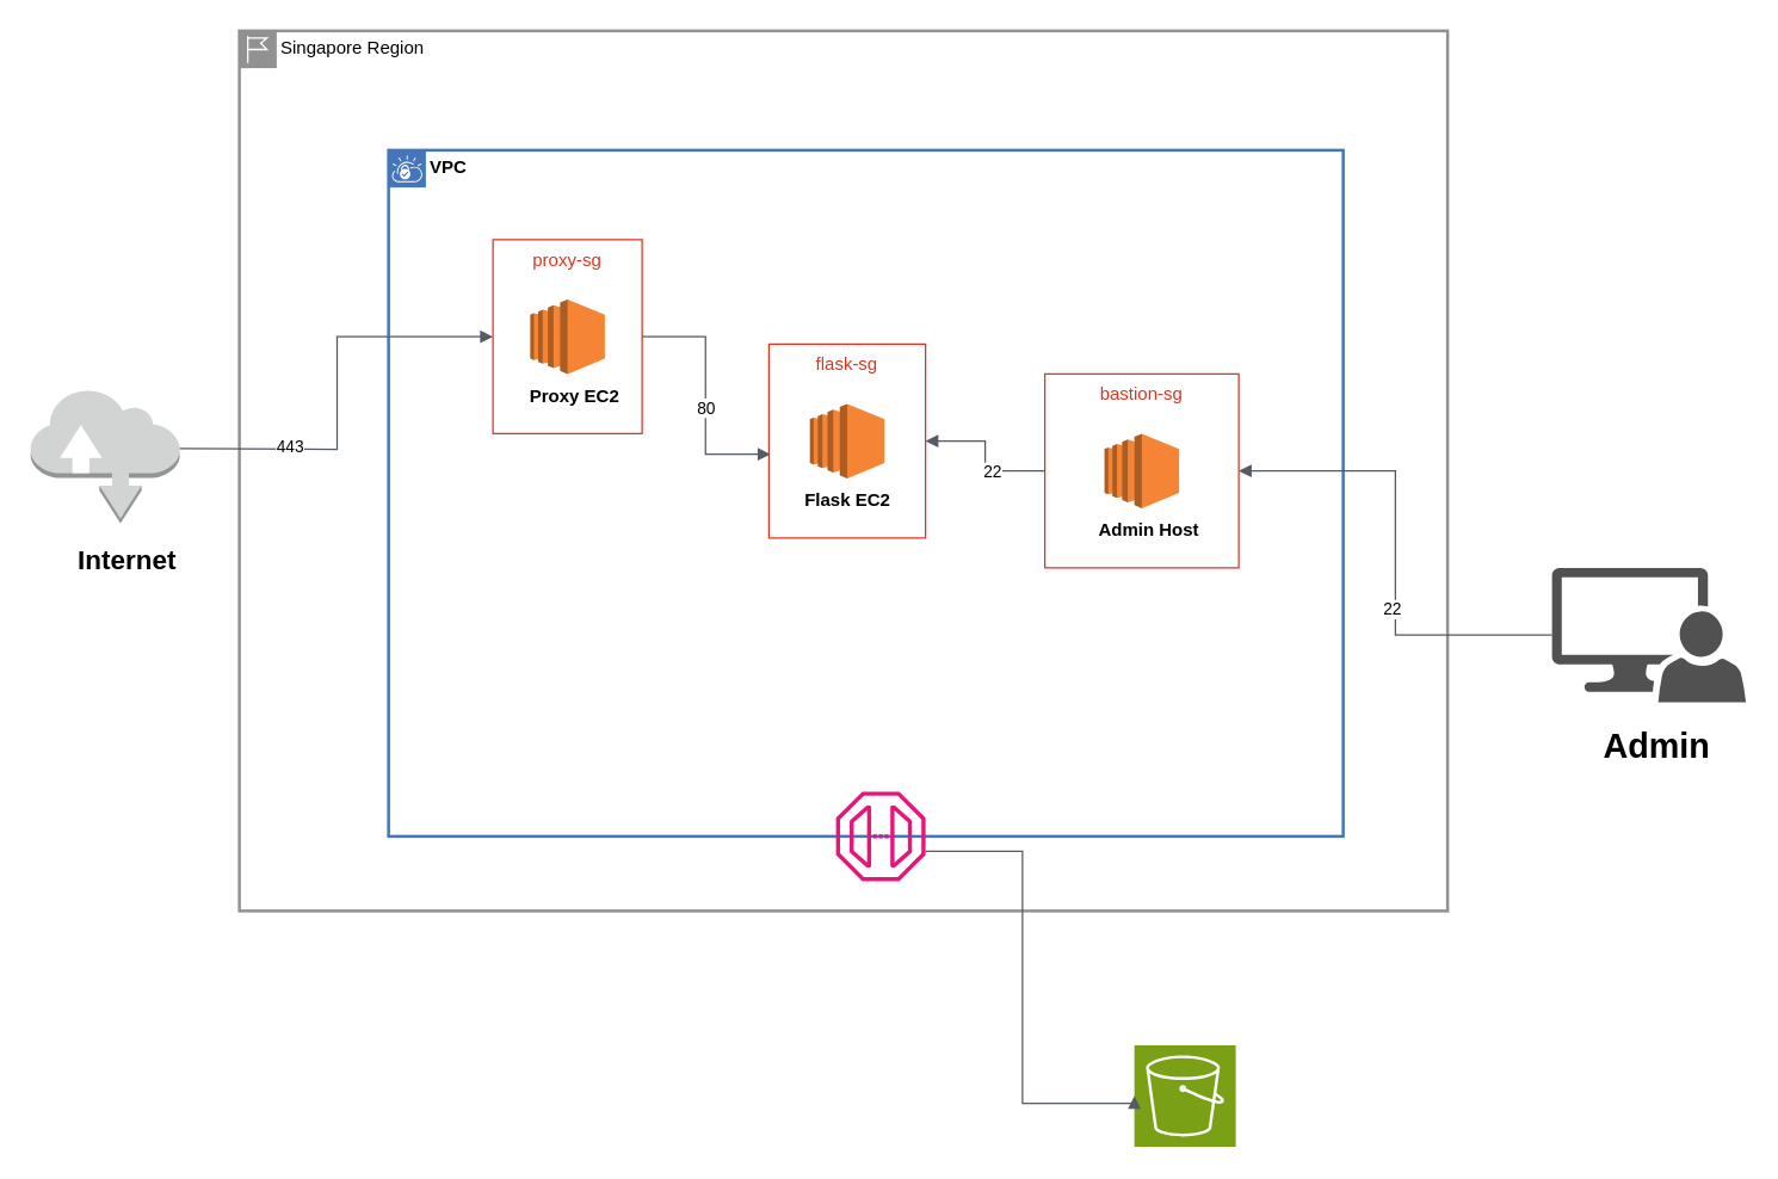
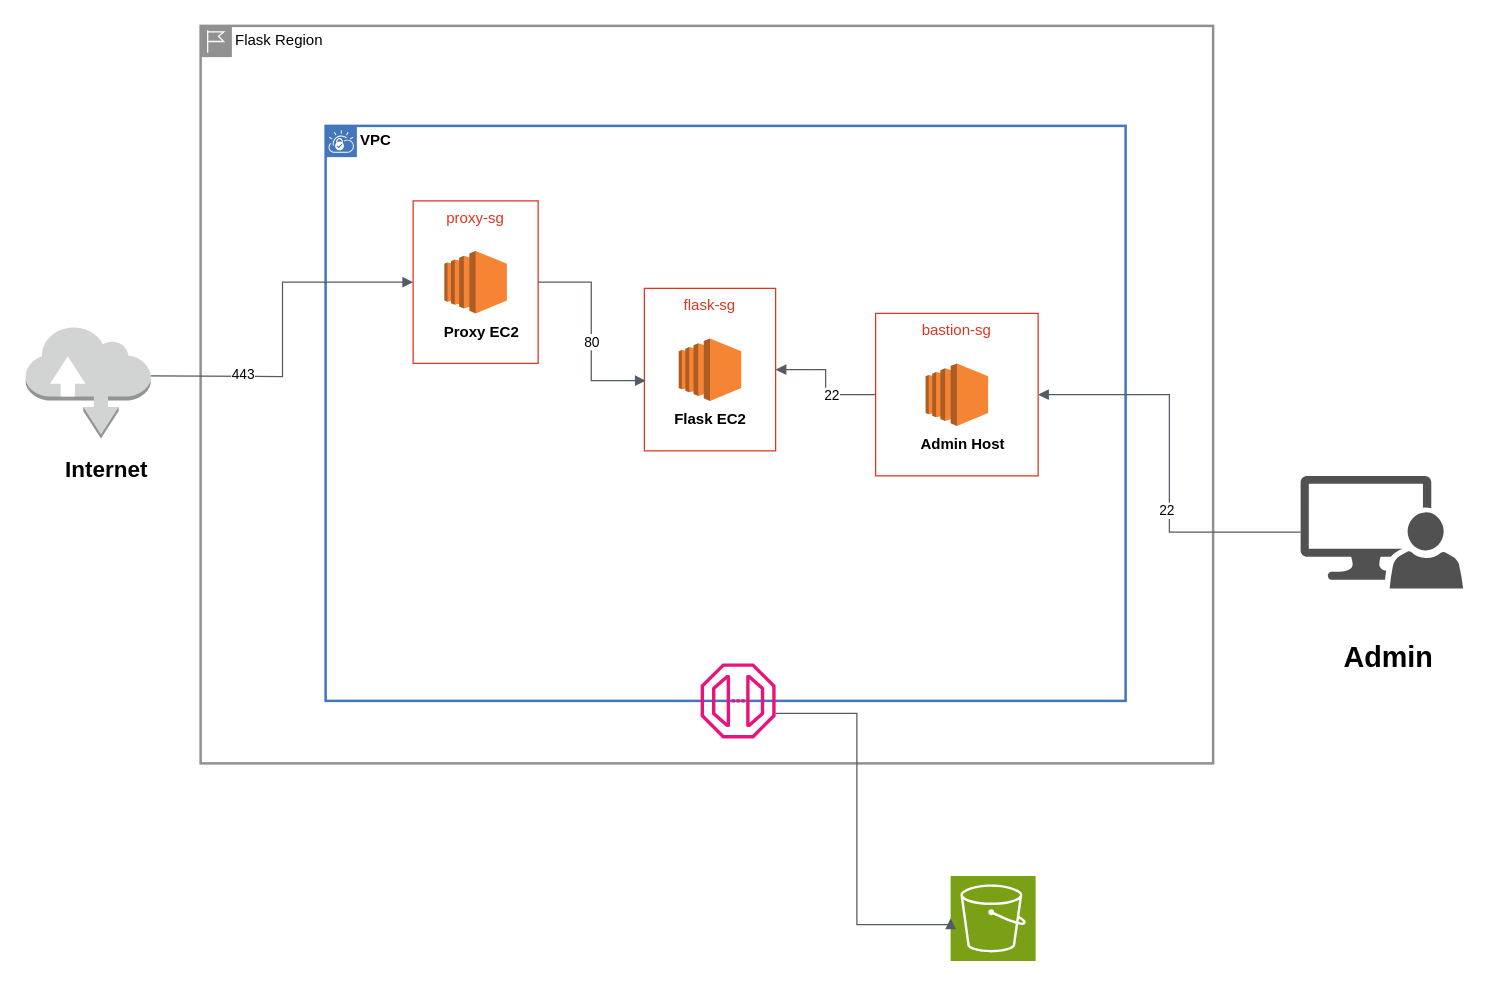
  <mxCell id="0" />
  <mxCell id="1" parent="0" />
- <mxCell id="2" value="Singapore Region" style="shape=mxgraph.ibm.box;prType=region;fontStyle=0;verticalAlign=top;align=left;spacingLeft=32;spacingTop=4;fillColor=none;rounded=0;whiteSpace=wrap;html=1;strokeColor=#919191;strokeWidth=2;dashed=0;container=1;spacing=-4;collapsible=0;expand=0;recursiveResize=0;" vertex="1" parent="1"><mxGeometry x="160" y="20" width="810" height="590" as="geometry" /></mxCell>
+ <mxCell id="2" value="Flask Region" style="shape=mxgraph.ibm.box;prType=region;fontStyle=0;verticalAlign=top;align=left;spacingLeft=32;spacingTop=4;fillColor=none;rounded=0;whiteSpace=wrap;html=1;strokeColor=#919191;strokeWidth=2;dashed=0;container=1;spacing=-4;collapsible=0;expand=0;recursiveResize=0;" vertex="1" parent="1"><mxGeometry x="160" y="20" width="810" height="590" as="geometry" /></mxCell>
  <mxCell id="3" value="VPC" style="shape=mxgraph.ibm.box;prType=vpc;fontStyle=1;verticalAlign=top;align=left;spacingLeft=32;spacingTop=4;fillColor=none;rounded=0;whiteSpace=wrap;html=1;strokeColor=#4376BB;strokeWidth=2;dashed=0;container=1;spacing=-4;collapsible=0;expand=0;recursiveResize=0;" vertex="1" parent="2"><mxGeometry x="100" y="80" width="640" height="460" as="geometry" /></mxCell>
  <mxCell id="4" value="proxy-sg" style="fillColor=none;strokeColor=#DD3522;verticalAlign=top;fontStyle=0;fontColor=#DD3522;whiteSpace=wrap;html=1;" vertex="1" parent="3"><mxGeometry x="70" y="60" width="100" height="130" as="geometry" /></mxCell>
  <mxCell id="5" value="flask-sg" style="fillColor=none;strokeColor=#DD3522;verticalAlign=top;fontStyle=0;fontColor=#DD3522;whiteSpace=wrap;html=1;" vertex="1" parent="3"><mxGeometry x="255" y="130" width="105" height="130" as="geometry" /></mxCell>
  <mxCell id="6" value="bastion-sg" style="fillColor=none;strokeColor=#DD3522;verticalAlign=top;fontStyle=0;fontColor=#DD3522;whiteSpace=wrap;html=1;" vertex="1" parent="3"><mxGeometry x="440" y="150" width="130" height="130" as="geometry" /></mxCell>
  <mxCell id="7" value="" style="outlineConnect=0;dashed=0;verticalLabelPosition=bottom;verticalAlign=top;align=center;html=1;shape=mxgraph.aws3.ec2;fillColor=#F58534;gradientColor=none;" vertex="1" parent="3"><mxGeometry x="95" y="100" width="50" height="50" as="geometry" /></mxCell>
  <mxCell id="8" value="" style="outlineConnect=0;dashed=0;verticalLabelPosition=bottom;verticalAlign=top;align=center;html=1;shape=mxgraph.aws3.ec2;fillColor=#F58534;gradientColor=none;" vertex="1" parent="3"><mxGeometry x="282.5" y="170" width="50" height="50" as="geometry" /></mxCell>
  <mxCell id="9" value="" style="outlineConnect=0;dashed=0;verticalLabelPosition=bottom;verticalAlign=top;align=center;html=1;shape=mxgraph.aws3.ec2;fillColor=#F58534;gradientColor=none;" vertex="1" parent="3"><mxGeometry x="480" y="190" width="50" height="50" as="geometry" /></mxCell>
  <mxCell id="10" value="&lt;b&gt;Proxy EC2&lt;/b&gt;" style="text;strokeColor=none;align=center;fillColor=none;html=1;verticalAlign=middle;whiteSpace=wrap;rounded=0;" vertex="1" parent="3"><mxGeometry x="90" y="150" width="70" height="30" as="geometry" /></mxCell>
  <mxCell id="11" value="&lt;b&gt;Flask EC2&lt;/b&gt;" style="text;strokeColor=none;align=center;fillColor=none;html=1;verticalAlign=middle;whiteSpace=wrap;rounded=0;" vertex="1" parent="3"><mxGeometry x="272.5" y="220" width="70" height="30" as="geometry" /></mxCell>
  <mxCell id="12" value="&lt;b&gt;Admin Host&lt;/b&gt;" style="text;strokeColor=none;align=center;fillColor=none;html=1;verticalAlign=middle;whiteSpace=wrap;rounded=0;" vertex="1" parent="3"><mxGeometry x="470" y="240" width="80" height="30" as="geometry" /></mxCell>
  <mxCell id="13" value="" style="sketch=0;outlineConnect=0;fontColor=#232F3E;gradientColor=none;fillColor=#E7157B;strokeColor=none;dashed=0;verticalLabelPosition=bottom;verticalAlign=top;align=center;html=1;fontSize=12;fontStyle=0;aspect=fixed;pointerEvents=1;shape=mxgraph.aws4.endpoint;" vertex="1" parent="3"><mxGeometry x="300" y="430" width="60" height="60" as="geometry" /></mxCell>
  <mxCell id="14" value="" style="edgeStyle=orthogonalEdgeStyle;html=1;endArrow=block;elbow=vertical;startArrow=none;endFill=1;strokeColor=#545B64;rounded=0;exitX=1;exitY=0.5;exitDx=0;exitDy=0;entryX=0.01;entryY=0.568;entryDx=0;entryDy=0;entryPerimeter=0;" edge="1" parent="3" source="4" target="5"><mxGeometry width="100" relative="1" as="geometry"><mxPoint x="180" y="120" as="sourcePoint" /><mxPoint x="280" y="120" as="targetPoint" /></mxGeometry></mxCell>
  <mxCell id="15" value="80" style="edgeLabel;html=1;align=center;verticalAlign=middle;resizable=0;points=[];" vertex="1" connectable="0" parent="14"><mxGeometry x="0.096" relative="1" as="geometry"><mxPoint as="offset" /></mxGeometry></mxCell>
  <mxCell id="16" value="" style="edgeStyle=orthogonalEdgeStyle;html=1;endArrow=none;elbow=vertical;startArrow=block;startFill=1;strokeColor=#545B64;rounded=0;exitX=1;exitY=0.5;exitDx=0;exitDy=0;entryX=0;entryY=0.5;entryDx=0;entryDy=0;" edge="1" parent="3" source="5" target="6"><mxGeometry width="100" relative="1" as="geometry"><mxPoint x="380" y="200" as="sourcePoint" /><mxPoint x="480" y="200" as="targetPoint" /></mxGeometry></mxCell>
  <mxCell id="17" value="22" style="edgeLabel;html=1;align=center;verticalAlign=middle;resizable=0;points=[];" vertex="1" connectable="0" parent="16"><mxGeometry x="0.287" relative="1" as="geometry"><mxPoint as="offset" /></mxGeometry></mxCell>
  <mxCell id="18" value="" style="sketch=0;points=[[0,0,0],[0.25,0,0],[0.5,0,0],[0.75,0,0],[1,0,0],[0,1,0],[0.25,1,0],[0.5,1,0],[0.75,1,0],[1,1,0],[0,0.25,0],[0,0.5,0],[0,0.75,0],[1,0.25,0],[1,0.5,0],[1,0.75,0]];outlineConnect=0;fontColor=#232F3E;fillColor=#7AA116;strokeColor=#ffffff;dashed=0;verticalLabelPosition=bottom;verticalAlign=top;align=center;html=1;fontSize=12;fontStyle=0;aspect=fixed;shape=mxgraph.aws4.resourceIcon;resIcon=mxgraph.aws4.s3;" vertex="1" parent="1"><mxGeometry x="760" y="700" width="68" height="68" as="geometry" /></mxCell>
  <mxCell id="19" value="" style="edgeStyle=orthogonalEdgeStyle;html=1;endArrow=block;elbow=vertical;startArrow=none;endFill=1;strokeColor=#545B64;rounded=0;entryX=0;entryY=0.5;entryDx=0;entryDy=0;entryPerimeter=0;" edge="1" parent="1" source="13" target="18"><mxGeometry width="100" relative="1" as="geometry"><mxPoint x="570" y="700" as="sourcePoint" /><mxPoint x="670" y="700" as="targetPoint" /><Array as="points"><mxPoint x="685" y="570" /><mxPoint x="685" y="739" /></Array></mxGeometry></mxCell>
  <mxCell id="20" value="" style="outlineConnect=0;dashed=0;verticalLabelPosition=bottom;verticalAlign=top;align=center;html=1;shape=mxgraph.aws3.internet;fillColor=#D2D3D3;gradientColor=none;" vertex="1" parent="1"><mxGeometry x="20" y="260" width="100" height="90" as="geometry" /></mxCell>
  <mxCell id="21" value="" style="edgeStyle=orthogonalEdgeStyle;html=1;endArrow=block;elbow=vertical;startArrow=none;endFill=1;strokeColor=#545B64;rounded=0;entryX=0;entryY=0.5;entryDx=0;entryDy=0;" edge="1" parent="1" target="4"><mxGeometry width="100" relative="1" as="geometry"><mxPoint x="120" y="300" as="sourcePoint" /><mxPoint x="220" y="300" as="targetPoint" /></mxGeometry></mxCell>
  <mxCell id="22" value="443" style="edgeLabel;html=1;align=center;verticalAlign=middle;resizable=0;points=[];" vertex="1" connectable="0" parent="21"><mxGeometry x="-0.486" y="2" relative="1" as="geometry"><mxPoint as="offset" /></mxGeometry></mxCell>
  <mxCell id="23" value="" style="sketch=0;pointerEvents=1;shadow=0;dashed=0;html=1;strokeColor=none;labelPosition=center;verticalLabelPosition=bottom;verticalAlign=top;align=center;fillColor=#515151;shape=mxgraph.mscae.system_center.admin_console" vertex="1" parent="1"><mxGeometry x="1040" y="380" width="130" height="90" as="geometry" /></mxCell>
  <mxCell id="24" value="" style="edgeStyle=orthogonalEdgeStyle;html=1;endArrow=none;elbow=vertical;startArrow=block;startFill=1;strokeColor=#545B64;rounded=0;entryX=0;entryY=0.5;entryDx=0;entryDy=0;entryPerimeter=0;exitX=1;exitY=0.5;exitDx=0;exitDy=0;" edge="1" parent="1" source="6" target="23"><mxGeometry width="100" relative="1" as="geometry"><mxPoint x="910" y="430" as="sourcePoint" /><mxPoint x="1010" y="430" as="targetPoint" /></mxGeometry></mxCell>
  <mxCell id="25" value="22" style="edgeLabel;html=1;align=center;verticalAlign=middle;resizable=0;points=[];" vertex="1" connectable="0" parent="24"><mxGeometry x="0.23" y="-3" relative="1" as="geometry"><mxPoint as="offset" /></mxGeometry></mxCell>
- <mxCell id="26" value="&lt;b&gt;&lt;font style=&quot;font-size: 23px;&quot;&gt;Admin&lt;/font&gt;&lt;/b&gt;" style="text;html=1;align=center;verticalAlign=middle;resizable=0;points=[];autosize=1;strokeColor=none;fillColor=none;" vertex="1" parent="1"><mxGeometry x="1060" y="480" width="100" height="40" as="geometry" /></mxCell>
+ <mxCell id="26" value="&lt;b&gt;&lt;font style=&quot;font-size: 23px;&quot;&gt;Admin&lt;/font&gt;&lt;/b&gt;" style="text;html=1;align=center;verticalAlign=middle;resizable=0;points=[];autosize=1;strokeColor=none;fillColor=none;" vertex="1" parent="1"><mxGeometry x="1060" y="505" width="100" height="40" as="geometry" /></mxCell>
  <mxCell id="27" value="&lt;b&gt;&lt;font style=&quot;font-size: 18px;&quot;&gt;Internet&lt;/font&gt;&lt;/b&gt;" style="text;strokeColor=none;align=center;fillColor=none;html=1;verticalAlign=middle;whiteSpace=wrap;rounded=0;" vertex="1" parent="1"><mxGeometry x="50" y="360" width="70" height="30" as="geometry" /></mxCell>
